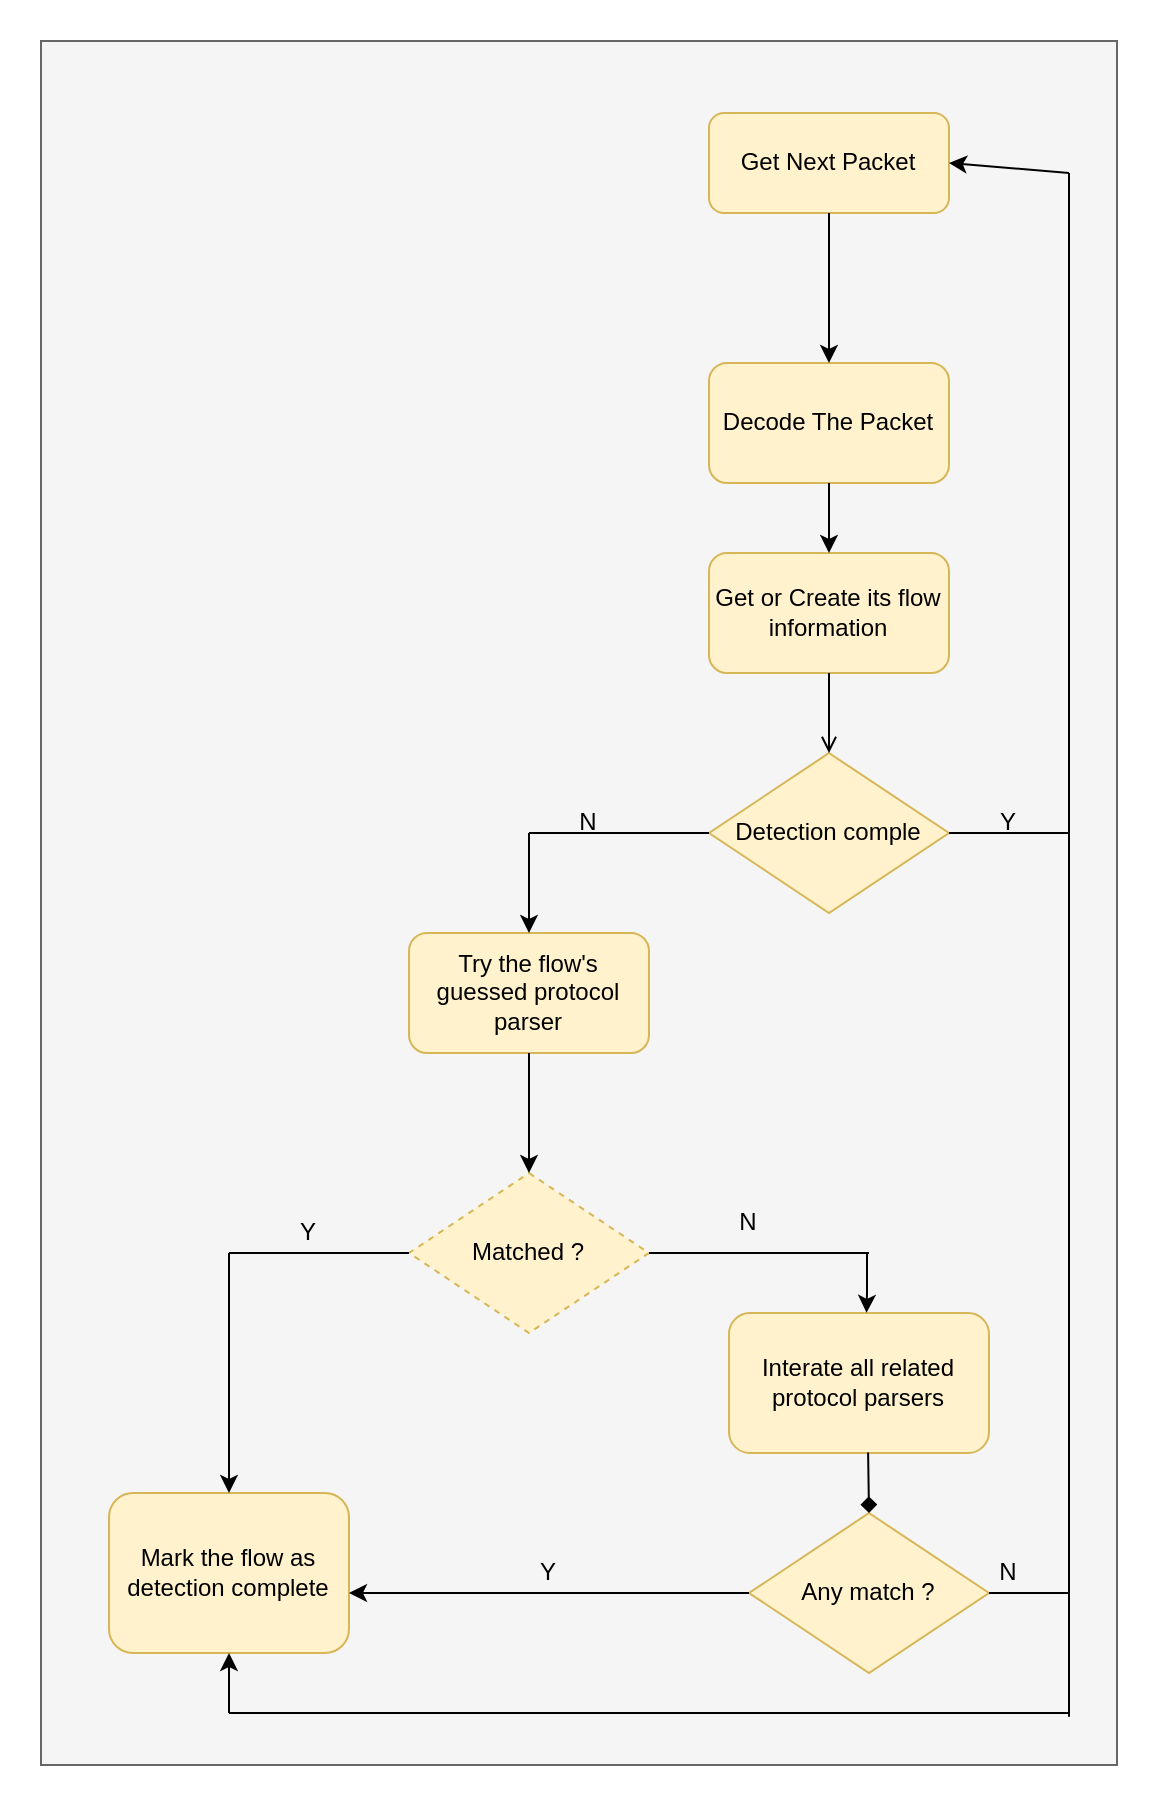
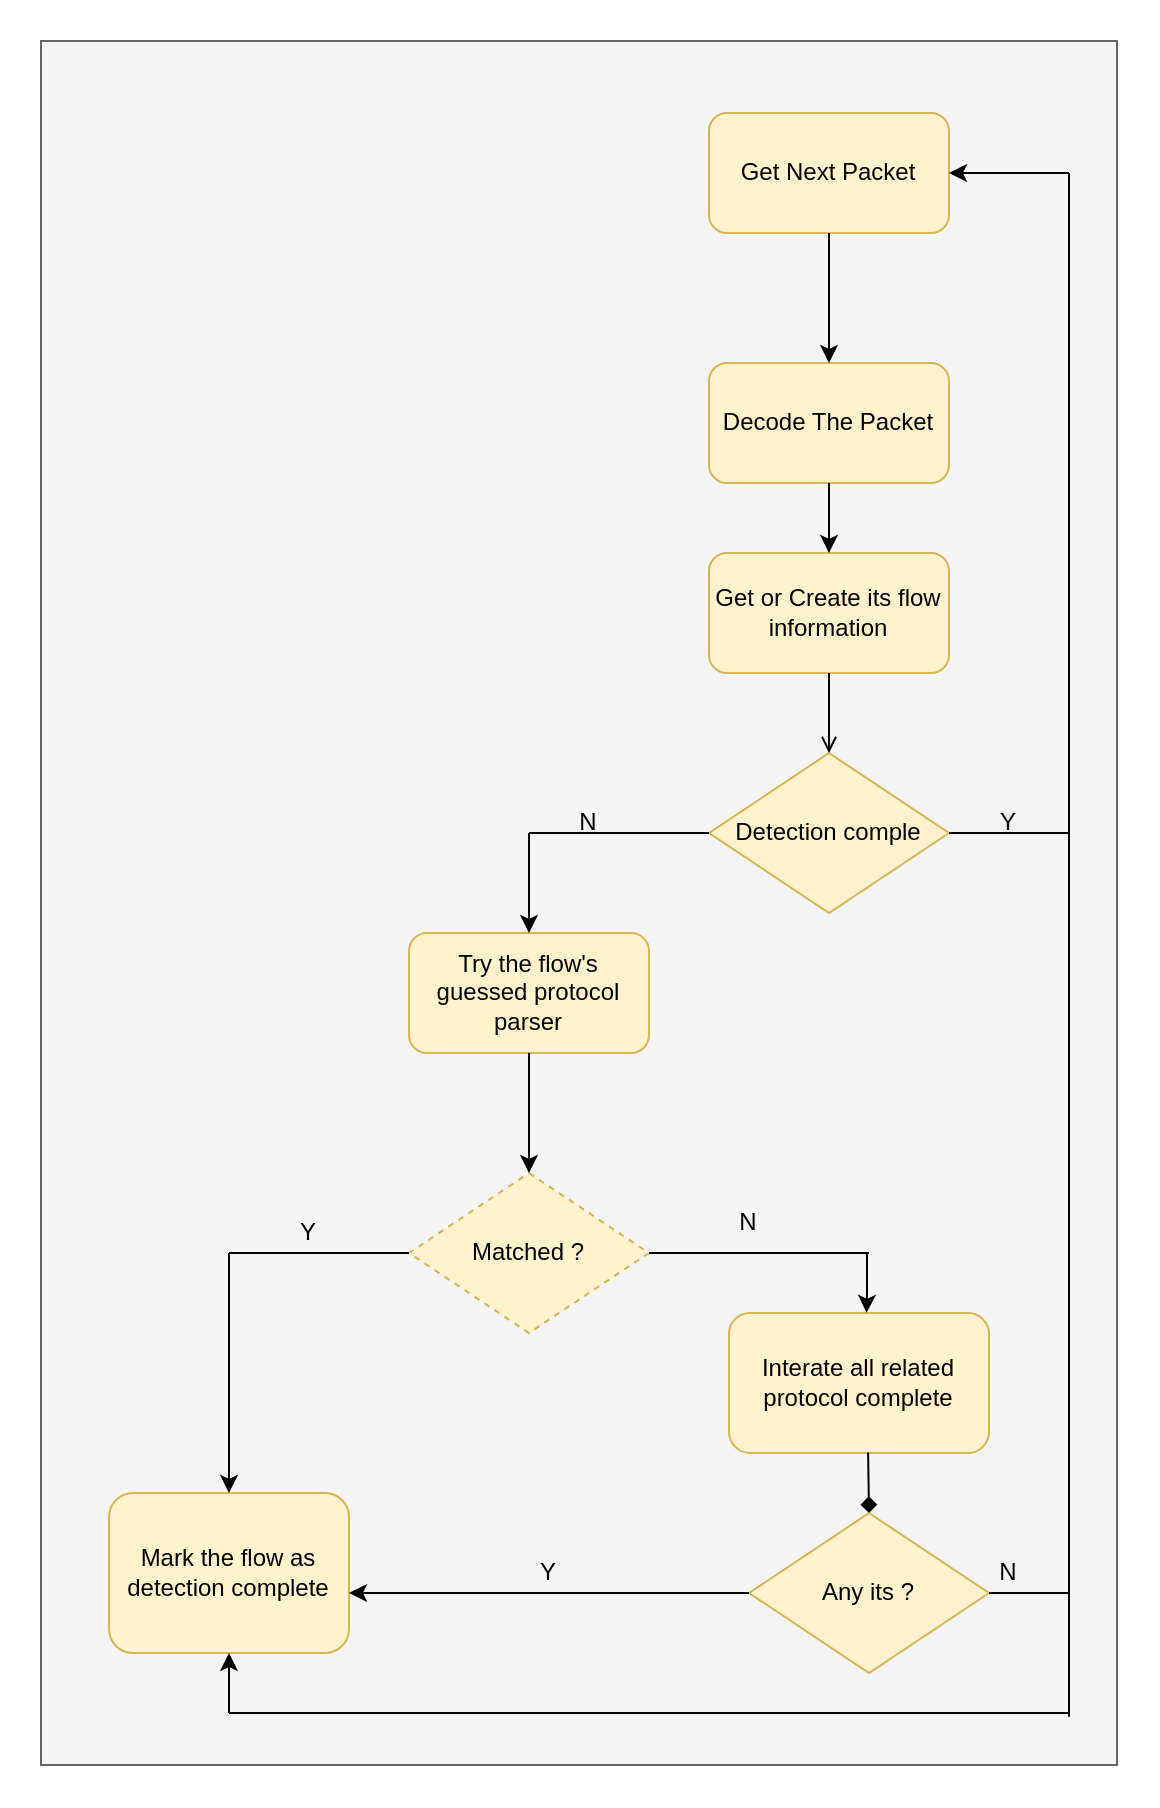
  <mxCell id="0" />
  <mxCell id="1" parent="0" />
  <mxCell id="2" value="" style="rounded=0;whiteSpace=wrap;html=1;fillColor=#f5f5f5;fontColor=#333333;strokeColor=#666666;" vertex="1" parent="1"><mxGeometry x="20" y="20" width="538" height="862" as="geometry" /></mxCell>
- <mxCell id="3" value="Get Next Packet" style="rounded=1;whiteSpace=wrap;html=1;fillColor=#fff2cc;strokeColor=#d6b656;" vertex="1" parent="1"><mxGeometry x="354" y="56" width="120" height="50" as="geometry" /></mxCell>
+ <mxCell id="3" value="Get Next Packet" style="rounded=1;whiteSpace=wrap;html=1;fillColor=#fff2cc;strokeColor=#d6b656;" vertex="1" parent="1"><mxGeometry x="354" y="56" width="120" height="60" as="geometry" /></mxCell>
  <mxCell id="4" value="Decode The Packet" style="rounded=1;whiteSpace=wrap;html=1;fillColor=#fff2cc;strokeColor=#d6b656;" vertex="1" parent="1"><mxGeometry x="354" y="181" width="120" height="60" as="geometry" /></mxCell>
  <mxCell id="5" value="Get or Create its flow information" style="rounded=1;whiteSpace=wrap;html=1;fillColor=#fff2cc;strokeColor=#d6b656;" vertex="1" parent="1"><mxGeometry x="354" y="276" width="120" height="60" as="geometry" /></mxCell>
  <mxCell id="6" value="Detection comple" style="rhombus;whiteSpace=wrap;html=1;fillColor=#fff2cc;strokeColor=#d6b656;" vertex="1" parent="1"><mxGeometry x="354" y="376" width="120" height="80" as="geometry" /></mxCell>
  <mxCell id="7" value="Try the flow's guessed protocol parser" style="rounded=1;whiteSpace=wrap;html=1;fillColor=#fff2cc;strokeColor=#d6b656;" vertex="1" parent="1"><mxGeometry x="204" y="466" width="120" height="60" as="geometry" /></mxCell>
  <mxCell id="8" value="Matched ?" style="rhombus;whiteSpace=wrap;html=1;fillColor=#fff2cc;strokeColor=#d6b656;dashed=1;" vertex="1" parent="1"><mxGeometry x="204" y="586" width="120" height="80" as="geometry" /></mxCell>
- <mxCell id="9" value="Interate all related protocol parsers" style="rounded=1;whiteSpace=wrap;html=1;fillColor=#fff2cc;strokeColor=#d6b656;" vertex="1" parent="1"><mxGeometry x="364" y="656" width="130" height="70" as="geometry" /></mxCell>
- <mxCell id="10" value="Any match ?" style="rhombus;whiteSpace=wrap;html=1;fillColor=#fff2cc;strokeColor=#d6b656;" vertex="1" parent="1"><mxGeometry x="374" y="756" width="120" height="80" as="geometry" /></mxCell>
+ <mxCell id="9" value="Interate all related protocol complete" style="rounded=1;whiteSpace=wrap;html=1;fillColor=#fff2cc;strokeColor=#d6b656;" vertex="1" parent="1"><mxGeometry x="364" y="656" width="130" height="70" as="geometry" /></mxCell>
+ <mxCell id="10" value="Any its ?" style="rhombus;whiteSpace=wrap;html=1;fillColor=#fff2cc;strokeColor=#d6b656;" vertex="1" parent="1"><mxGeometry x="374" y="756" width="120" height="80" as="geometry" /></mxCell>
  <mxCell id="11" value="Mark the flow as detection complete" style="rounded=1;whiteSpace=wrap;html=1;fillColor=#fff2cc;strokeColor=#d6b656;" vertex="1" parent="1"><mxGeometry x="54" y="746" width="120" height="80" as="geometry" /></mxCell>
  <mxCell id="12" value="" style="endArrow=classic;html=1;rounded=0;exitX=0.5;exitY=1;exitDx=0;exitDy=0;entryX=0.5;entryY=0;entryDx=0;entryDy=0;" edge="1" parent="1" source="3" target="4"><mxGeometry width="50" height="50" relative="1" as="geometry"><mxPoint x="384" y="176" as="sourcePoint" /><mxPoint x="434" y="126" as="targetPoint" /></mxGeometry></mxCell>
  <mxCell id="13" value="" style="endArrow=classic;html=1;rounded=0;exitX=0.5;exitY=1;exitDx=0;exitDy=0;entryX=0.5;entryY=0;entryDx=0;entryDy=0;" edge="1" parent="1" source="4" target="5"><mxGeometry width="50" height="50" relative="1" as="geometry"><mxPoint x="384" y="276" as="sourcePoint" /><mxPoint x="434" y="226" as="targetPoint" /></mxGeometry></mxCell>
  <mxCell id="14" value="" style="endArrow=open;html=1;rounded=0;exitX=0.5;exitY=1;exitDx=0;exitDy=0;entryX=0.5;entryY=0;entryDx=0;entryDy=0;" edge="1" parent="1" source="5" target="6"><mxGeometry width="50" height="50" relative="1" as="geometry"><mxPoint x="394" y="386" as="sourcePoint" /><mxPoint x="444" y="336" as="targetPoint" /></mxGeometry></mxCell>
  <mxCell id="15" value="" style="endArrow=classic;html=1;rounded=0;entryX=0.5;entryY=0;entryDx=0;entryDy=0;" edge="1" parent="1" target="7"><mxGeometry width="50" height="50" relative="1" as="geometry"><mxPoint x="264" y="416" as="sourcePoint" /><mxPoint x="314" y="366" as="targetPoint" /></mxGeometry></mxCell>
  <mxCell id="16" value="" style="endArrow=none;html=1;rounded=0;entryX=0;entryY=0.5;entryDx=0;entryDy=0;" edge="1" parent="1" target="6"><mxGeometry width="50" height="50" relative="1" as="geometry"><mxPoint x="264" y="416" as="sourcePoint" /><mxPoint x="314" y="396" as="targetPoint" /></mxGeometry></mxCell>
  <mxCell id="17" value="" style="endArrow=classic;html=1;rounded=0;entryX=0.5;entryY=0;entryDx=0;entryDy=0;exitX=0.5;exitY=1;exitDx=0;exitDy=0;" edge="1" parent="1" source="7" target="8"><mxGeometry width="50" height="50" relative="1" as="geometry"><mxPoint x="244" y="586" as="sourcePoint" /><mxPoint x="294" y="536" as="targetPoint" /></mxGeometry></mxCell>
  <mxCell id="18" value="" style="endArrow=classic;html=1;rounded=0;entryX=0.5;entryY=0;entryDx=0;entryDy=0;" edge="1" parent="1" target="11"><mxGeometry width="50" height="50" relative="1" as="geometry"><mxPoint x="114" y="626" as="sourcePoint" /><mxPoint x="154" y="686" as="targetPoint" /></mxGeometry></mxCell>
  <mxCell id="19" value="" style="endArrow=classic;html=1;rounded=0;entryX=0.529;entryY=-0.001;entryDx=0;entryDy=0;entryPerimeter=0;" edge="1" parent="1" target="9"><mxGeometry width="50" height="50" relative="1" as="geometry"><mxPoint x="433" y="626" as="sourcePoint" /><mxPoint x="474" y="596" as="targetPoint" /><Array as="points"><mxPoint x="433" y="646" /></Array></mxGeometry></mxCell>
  <mxCell id="20" value="" style="endArrow=none;html=1;rounded=0;exitX=1;exitY=0.5;exitDx=0;exitDy=0;" edge="1" parent="1" source="8"><mxGeometry width="50" height="50" relative="1" as="geometry"><mxPoint x="384" y="616" as="sourcePoint" /><mxPoint x="434" y="626" as="targetPoint" /></mxGeometry></mxCell>
  <mxCell id="21" value="" style="endArrow=none;html=1;rounded=0;entryX=0;entryY=0.5;entryDx=0;entryDy=0;" edge="1" parent="1" target="8"><mxGeometry width="50" height="50" relative="1" as="geometry"><mxPoint x="114" y="626" as="sourcePoint" /><mxPoint x="184" y="596" as="targetPoint" /></mxGeometry></mxCell>
  <mxCell id="22" value="" style="endArrow=diamond;html=1;rounded=0;exitX=0.535;exitY=0.997;exitDx=0;exitDy=0;exitPerimeter=0;entryX=0.5;entryY=0;entryDx=0;entryDy=0;" edge="1" parent="1" source="9" target="10"><mxGeometry width="50" height="50" relative="1" as="geometry"><mxPoint x="404" y="776" as="sourcePoint" /><mxPoint x="454" y="726" as="targetPoint" /></mxGeometry></mxCell>
  <mxCell id="23" value="" style="endArrow=classic;html=1;rounded=0;exitX=0;exitY=0.5;exitDx=0;exitDy=0;" edge="1" parent="1" source="10"><mxGeometry width="50" height="50" relative="1" as="geometry"><mxPoint x="214" y="816" as="sourcePoint" /><mxPoint x="174" y="796" as="targetPoint" /></mxGeometry></mxCell>
  <mxCell id="24" value="" style="endArrow=classic;html=1;rounded=0;entryX=1;entryY=0.5;entryDx=0;entryDy=0;" edge="1" parent="1" target="3"><mxGeometry width="50" height="50" relative="1" as="geometry"><mxPoint x="534" y="86" as="sourcePoint" /><mxPoint x="564" y="46" as="targetPoint" /></mxGeometry></mxCell>
  <mxCell id="25" value="" style="endArrow=none;html=1;rounded=0;" edge="1" parent="1"><mxGeometry width="50" height="50" relative="1" as="geometry"><mxPoint x="534" y="857.882" as="sourcePoint" /><mxPoint x="534" y="86" as="targetPoint" /></mxGeometry></mxCell>
  <mxCell id="26" value="" style="endArrow=none;html=1;rounded=0;" edge="1" parent="1"><mxGeometry width="50" height="50" relative="1" as="geometry"><mxPoint x="114" y="856" as="sourcePoint" /><mxPoint x="534" y="856" as="targetPoint" /></mxGeometry></mxCell>
  <mxCell id="27" value="" style="endArrow=classic;html=1;rounded=0;entryX=0.5;entryY=1;entryDx=0;entryDy=0;" edge="1" parent="1" target="11"><mxGeometry width="50" height="50" relative="1" as="geometry"><mxPoint x="114" y="856" as="sourcePoint" /><mxPoint x="144" y="816" as="targetPoint" /></mxGeometry></mxCell>
  <mxCell id="28" value="" style="endArrow=none;html=1;rounded=0;exitX=1;exitY=0.5;exitDx=0;exitDy=0;startArrow=none;" edge="1" parent="1" source="35"><mxGeometry width="50" height="50" relative="1" as="geometry"><mxPoint x="494" y="816" as="sourcePoint" /><mxPoint x="534" y="796" as="targetPoint" /></mxGeometry></mxCell>
  <mxCell id="29" value="" style="endArrow=none;html=1;rounded=0;exitX=1;exitY=0.5;exitDx=0;exitDy=0;" edge="1" parent="1" source="6"><mxGeometry width="50" height="50" relative="1" as="geometry"><mxPoint x="484" y="436" as="sourcePoint" /><mxPoint x="534" y="416" as="targetPoint" /></mxGeometry></mxCell>
  <mxCell id="30" value="N" style="text;html=1;strokeColor=none;fillColor=none;align=center;verticalAlign=middle;whiteSpace=wrap;rounded=0;" vertex="1" parent="1"><mxGeometry x="264" y="396" width="60" height="30" as="geometry" /></mxCell>
  <mxCell id="31" value="Y" style="text;html=1;strokeColor=none;fillColor=none;align=center;verticalAlign=middle;whiteSpace=wrap;rounded=0;" vertex="1" parent="1"><mxGeometry x="474" y="396" width="60" height="30" as="geometry" /></mxCell>
  <mxCell id="32" value="Y" style="text;html=1;strokeColor=none;fillColor=none;align=center;verticalAlign=middle;whiteSpace=wrap;rounded=0;" vertex="1" parent="1"><mxGeometry x="124" y="606" width="60" height="20" as="geometry" /></mxCell>
  <mxCell id="33" value="N" style="text;html=1;strokeColor=none;fillColor=none;align=center;verticalAlign=middle;whiteSpace=wrap;rounded=0;" vertex="1" parent="1"><mxGeometry x="344" y="596" width="60" height="30" as="geometry" /></mxCell>
  <mxCell id="34" value="Y" style="text;html=1;strokeColor=none;fillColor=none;align=center;verticalAlign=middle;whiteSpace=wrap;rounded=0;" vertex="1" parent="1"><mxGeometry x="244" y="776" width="60" height="20" as="geometry" /></mxCell>
  <mxCell id="35" value="N" style="text;html=1;strokeColor=none;fillColor=none;align=center;verticalAlign=middle;whiteSpace=wrap;rounded=0;" vertex="1" parent="1"><mxGeometry x="474" y="776" width="60" height="20" as="geometry" /></mxCell>
  <mxCell id="36" value="" style="endArrow=none;html=1;rounded=0;exitX=1;exitY=0.5;exitDx=0;exitDy=0;" edge="1" parent="1" source="10" target="35"><mxGeometry width="50" height="50" relative="1" as="geometry"><mxPoint x="494" y="796" as="sourcePoint" /><mxPoint x="534" y="796" as="targetPoint" /></mxGeometry></mxCell>
  <mxCell id="37" value="" style="endArrow=none;html=1;rounded=0;entryX=1;entryY=1;entryDx=0;entryDy=0;" edge="1" parent="1" target="35"><mxGeometry width="50" height="50" relative="1" as="geometry"><mxPoint x="494" y="796" as="sourcePoint" /><mxPoint x="544" y="796" as="targetPoint" /></mxGeometry></mxCell>
